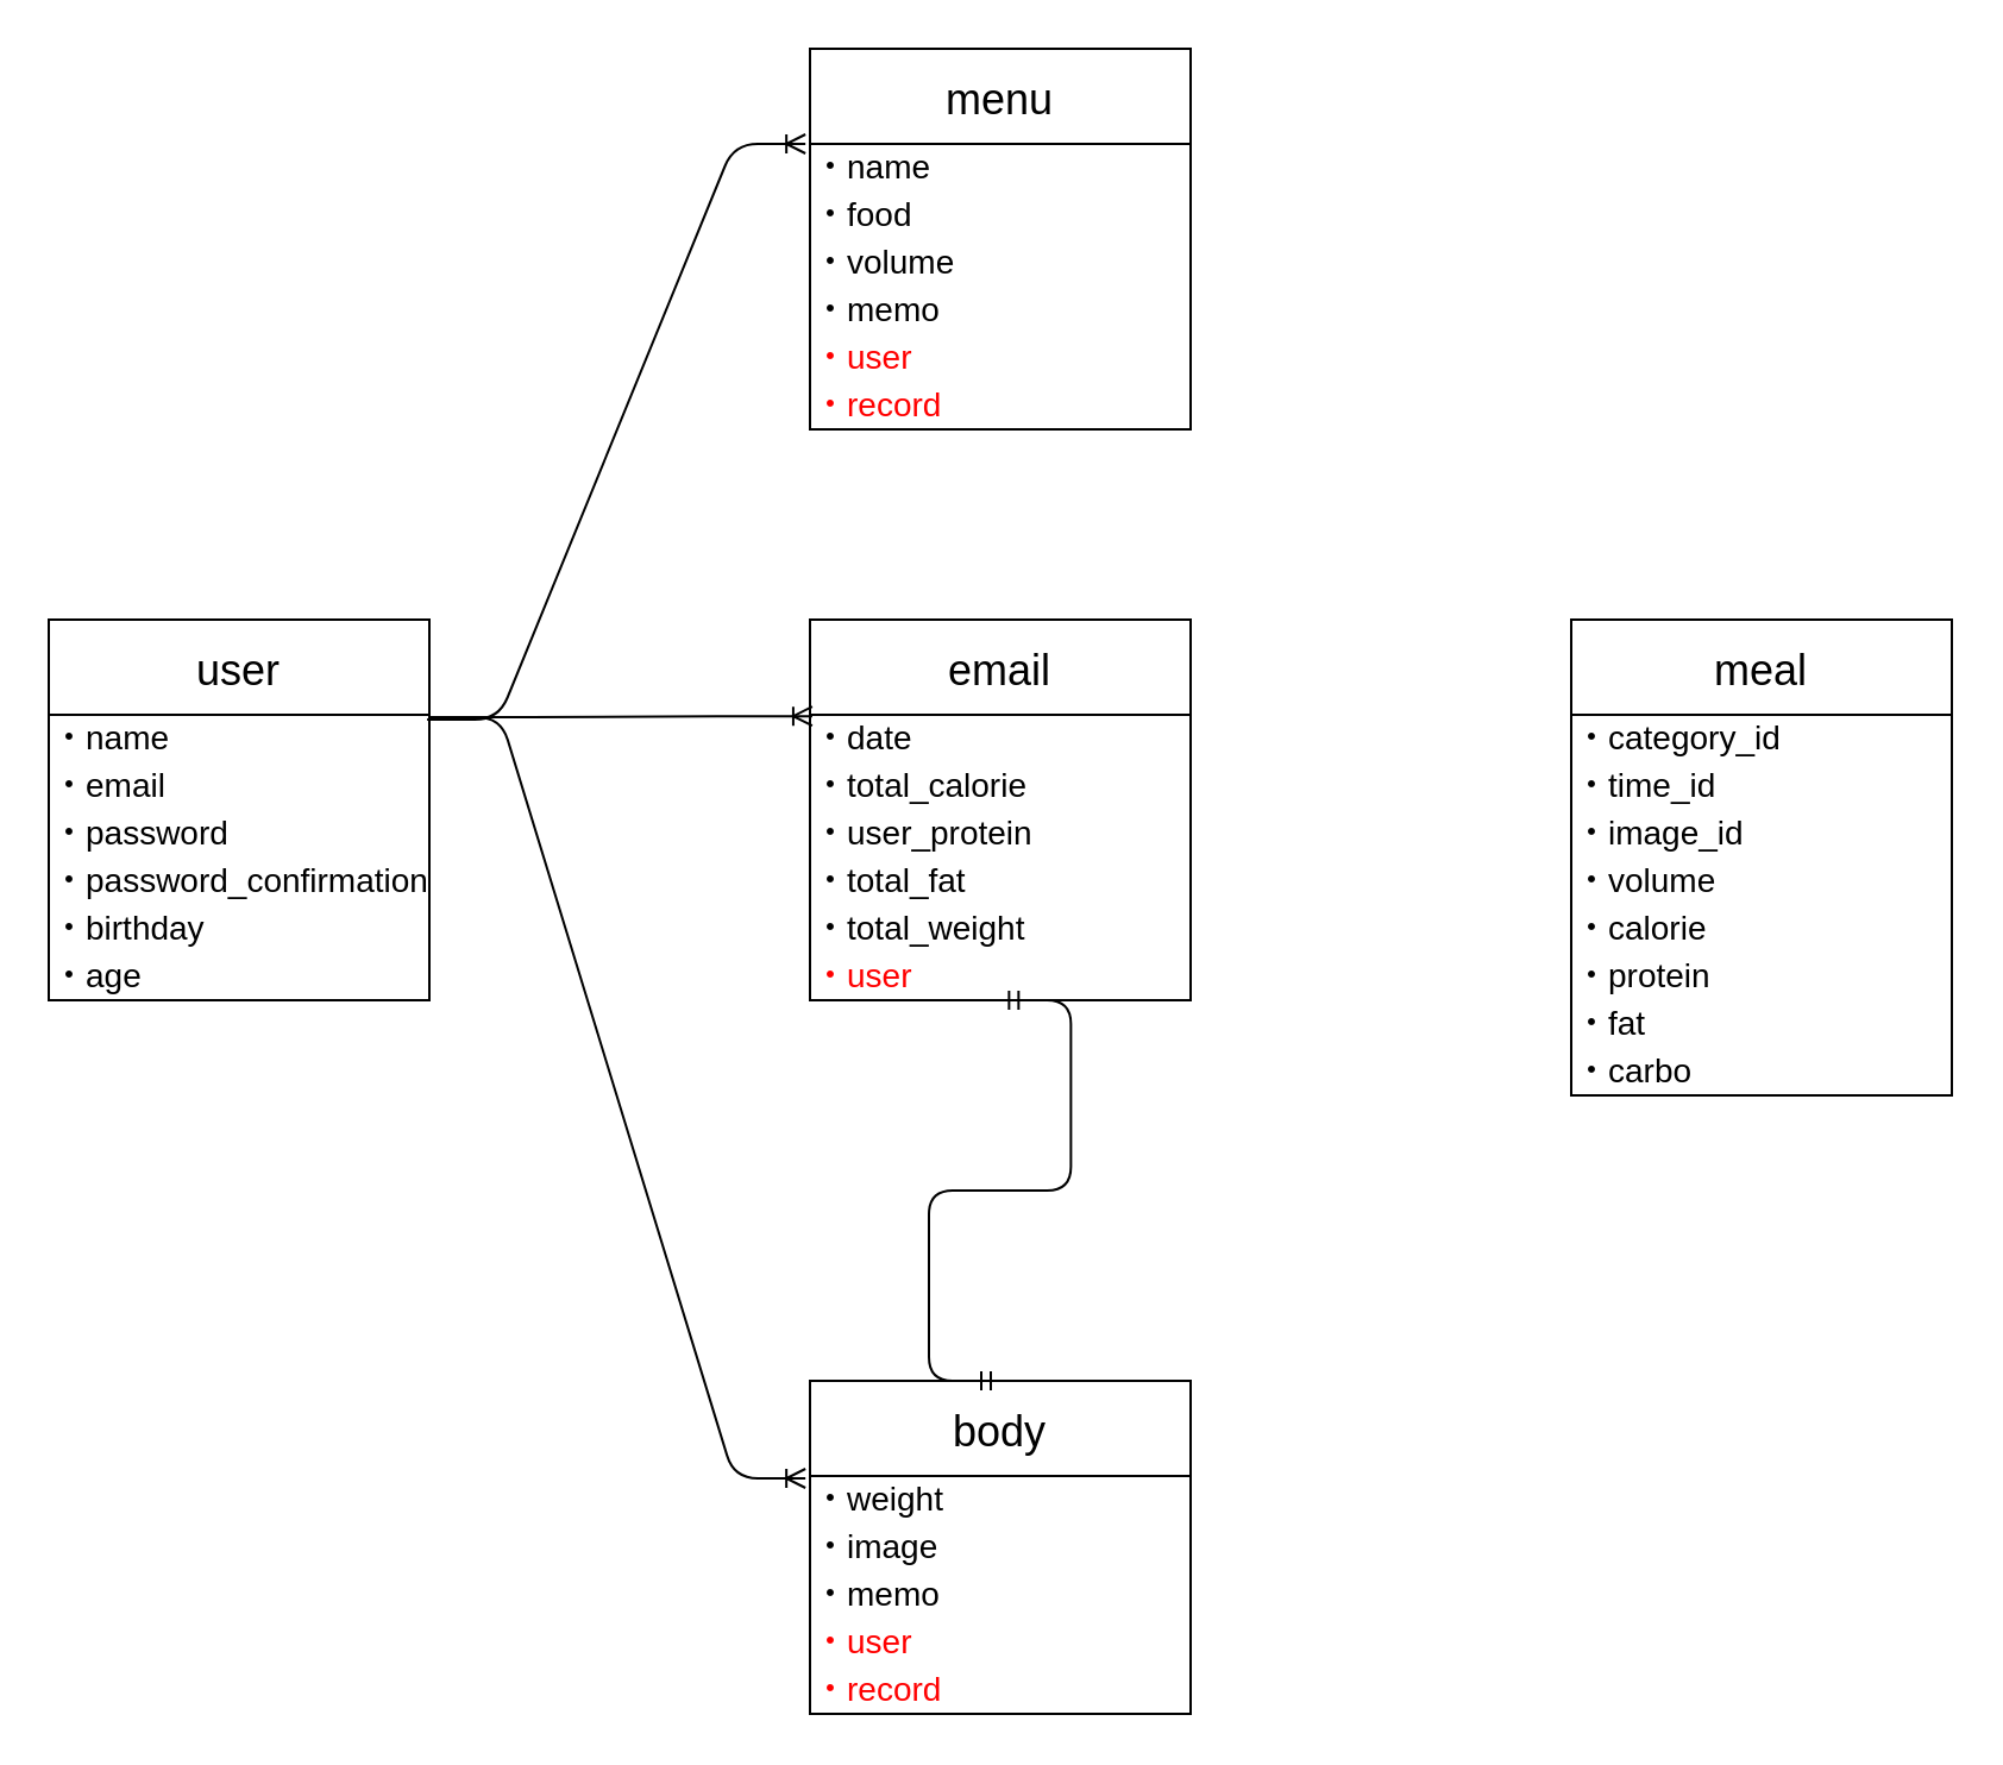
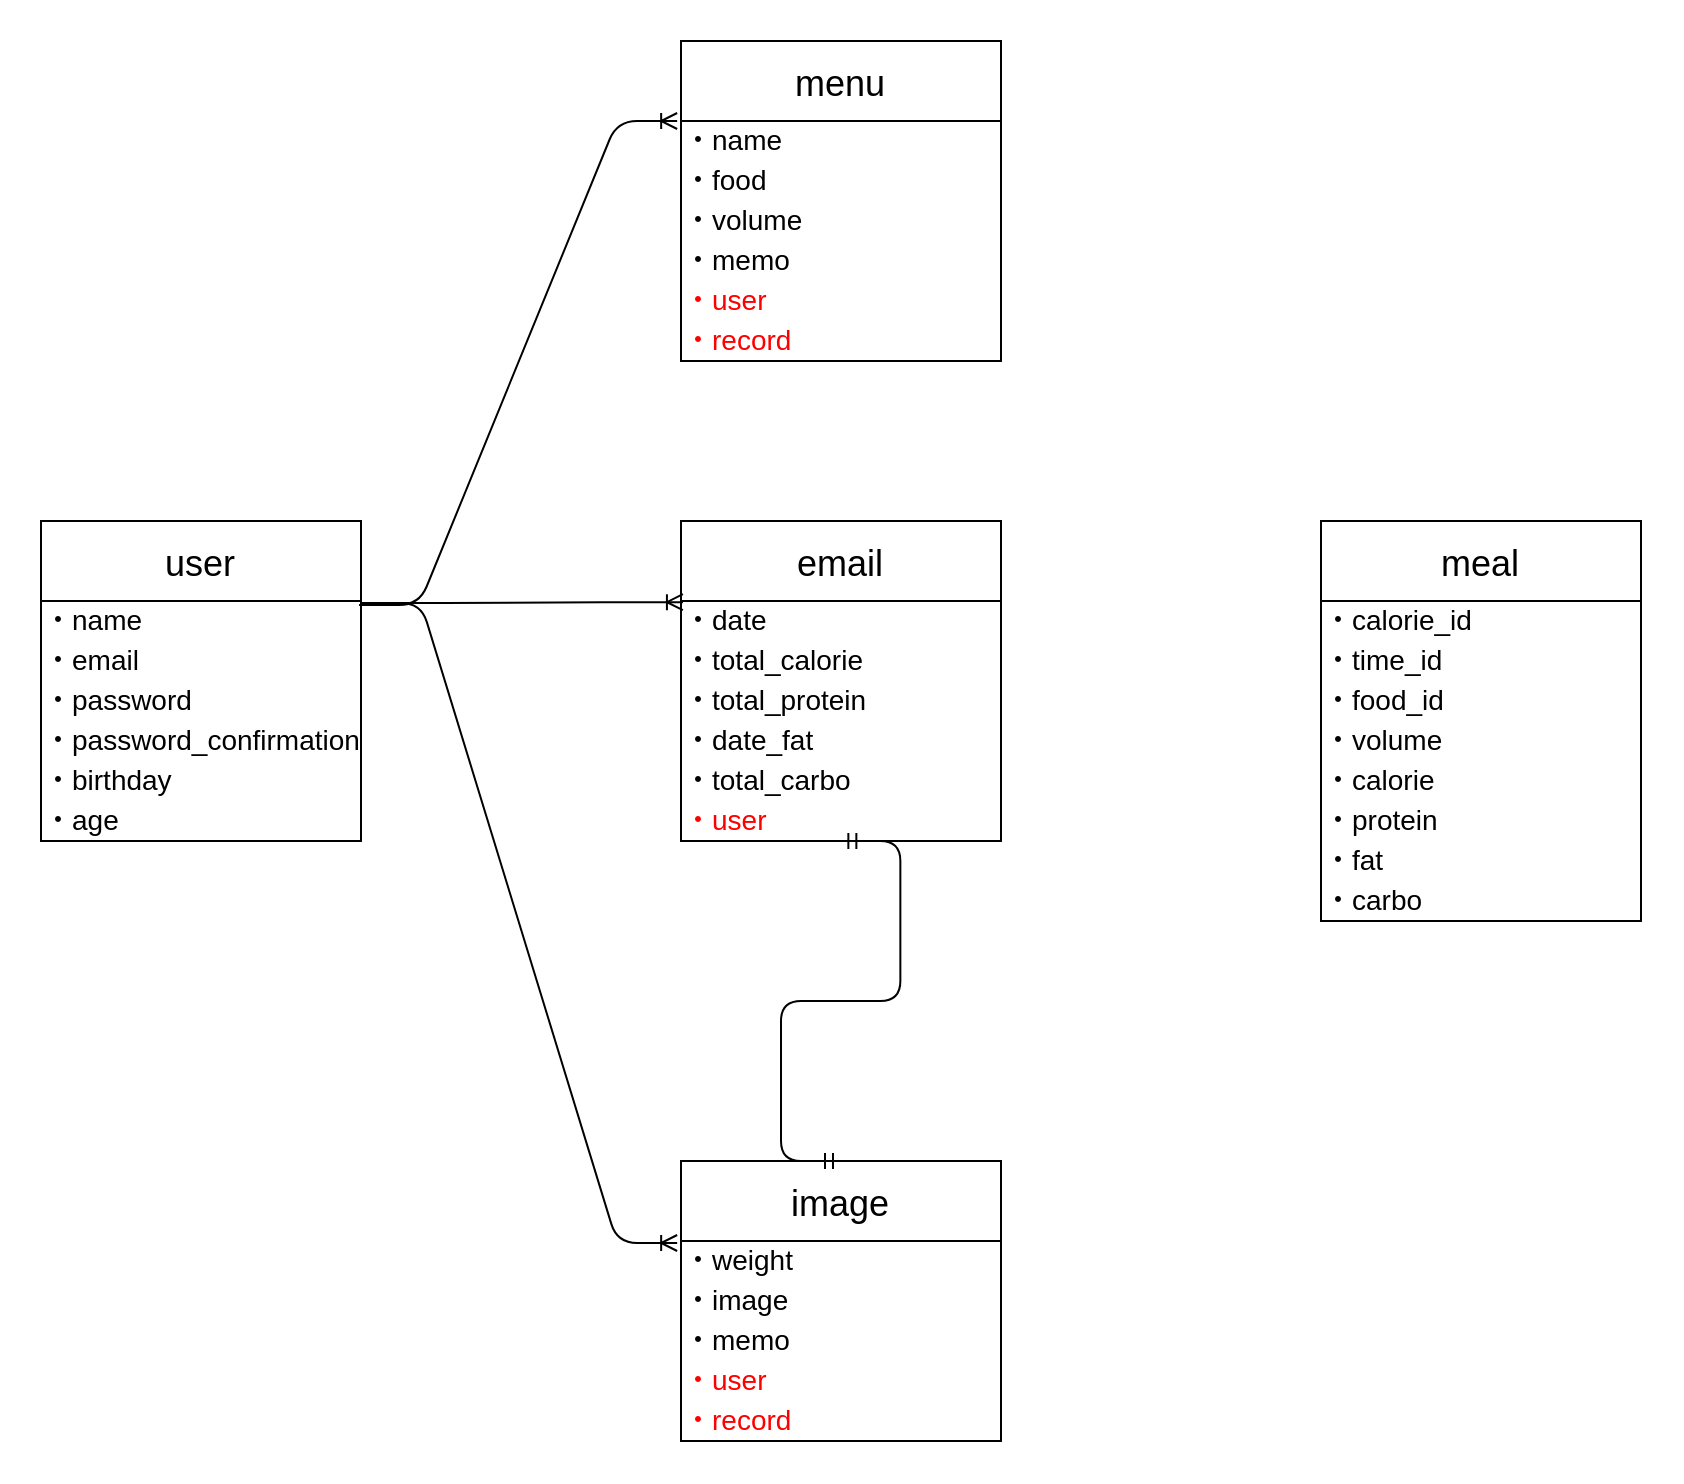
  <mxCell id="0" />
  <mxCell id="1" parent="0" />
  <mxCell id="2" value="user" style="swimlane;fontStyle=0;childLayout=stackLayout;horizontal=1;startSize=40;horizontalStack=0;resizeParent=1;resizeParentMax=0;resizeLast=0;collapsible=1;marginBottom=0;align=center;fontSize=18;fillColor=none;" parent="1" vertex="1"><mxGeometry x="20" y="260" width="160" height="160" as="geometry"><mxRectangle x="240" y="240" width="60" height="26" as="alternateBounds" /></mxGeometry></mxCell>
  <mxCell id="3" value="・name" style="text;html=1;align=left;verticalAlign=middle;resizable=0;points=[];autosize=1;strokeColor=none;fillColor=none;fontSize=14;" parent="2" vertex="1"><mxGeometry y="40" width="160" height="20" as="geometry" /></mxCell>
  <mxCell id="4" value="・email" style="text;html=1;align=left;verticalAlign=middle;resizable=0;points=[];autosize=1;strokeColor=none;fillColor=none;fontSize=14;" parent="2" vertex="1"><mxGeometry y="60" width="160" height="20" as="geometry" /></mxCell>
  <mxCell id="5" value="・password" style="text;html=1;align=left;verticalAlign=middle;resizable=0;points=[];autosize=1;strokeColor=none;fillColor=none;fontSize=14;" parent="2" vertex="1"><mxGeometry y="80" width="160" height="20" as="geometry" /></mxCell>
  <mxCell id="6" value="・password_confirmation" style="text;html=1;align=left;verticalAlign=middle;resizable=0;points=[];autosize=1;strokeColor=none;fillColor=none;fontSize=14;" parent="2" vertex="1"><mxGeometry y="100" width="160" height="20" as="geometry" /></mxCell>
  <mxCell id="7" value="・birthday" style="text;html=1;align=left;verticalAlign=middle;resizable=0;points=[];autosize=1;strokeColor=none;fillColor=none;fontSize=14;" parent="2" vertex="1"><mxGeometry y="120" width="160" height="20" as="geometry" /></mxCell>
  <mxCell id="8" value="・age" style="text;html=1;align=left;verticalAlign=middle;resizable=0;points=[];autosize=1;strokeColor=none;fillColor=none;fontSize=14;" parent="2" vertex="1"><mxGeometry y="140" width="160" height="20" as="geometry" /></mxCell>
- <mxCell id="9" value="body" style="swimlane;fontStyle=0;childLayout=stackLayout;horizontal=1;startSize=40;horizontalStack=0;resizeParent=1;resizeParentMax=0;resizeLast=0;collapsible=1;marginBottom=0;align=center;fontSize=18;fillColor=none;" parent="1" vertex="1"><mxGeometry x="340" y="580" width="160" height="140" as="geometry"><mxRectangle x="240" y="240" width="60" height="26" as="alternateBounds" /></mxGeometry></mxCell>
+ <mxCell id="9" value="image" style="swimlane;fontStyle=0;childLayout=stackLayout;horizontal=1;startSize=40;horizontalStack=0;resizeParent=1;resizeParentMax=0;resizeLast=0;collapsible=1;marginBottom=0;align=center;fontSize=18;fillColor=none;" parent="1" vertex="1"><mxGeometry x="340" y="580" width="160" height="140" as="geometry"><mxRectangle x="240" y="240" width="60" height="26" as="alternateBounds" /></mxGeometry></mxCell>
  <mxCell id="10" value="・weight" style="text;html=1;align=left;verticalAlign=middle;resizable=0;points=[];autosize=1;strokeColor=none;fillColor=none;fontSize=14;" parent="9" vertex="1"><mxGeometry y="40" width="160" height="20" as="geometry" /></mxCell>
  <mxCell id="11" value="・image" style="text;html=1;align=left;verticalAlign=middle;resizable=0;points=[];autosize=1;strokeColor=none;fillColor=none;fontSize=14;" parent="9" vertex="1"><mxGeometry y="60" width="160" height="20" as="geometry" /></mxCell>
  <mxCell id="12" value="・memo" style="text;html=1;align=left;verticalAlign=middle;resizable=0;points=[];autosize=1;strokeColor=none;fillColor=none;fontSize=14;" parent="9" vertex="1"><mxGeometry y="80" width="160" height="20" as="geometry" /></mxCell>
  <mxCell id="13" value="&lt;font color=&quot;#ff0000&quot;&gt;・user&lt;/font&gt;" style="text;html=1;align=left;verticalAlign=middle;resizable=0;points=[];autosize=1;strokeColor=none;fillColor=none;fontSize=14;" parent="9" vertex="1"><mxGeometry y="100" width="160" height="20" as="geometry" /></mxCell>
  <mxCell id="14" value="&lt;font color=&quot;#ff0000&quot;&gt;・record&lt;/font&gt;" style="text;html=1;align=left;verticalAlign=middle;resizable=0;points=[];autosize=1;strokeColor=none;fillColor=none;fontSize=14;" parent="9" vertex="1"><mxGeometry y="120" width="160" height="20" as="geometry" /></mxCell>
  <mxCell id="15" value="meal" style="swimlane;fontStyle=0;childLayout=stackLayout;horizontal=1;startSize=40;horizontalStack=0;resizeParent=1;resizeParentMax=0;resizeLast=0;collapsible=1;marginBottom=0;align=center;fontSize=18;fillColor=none;" parent="1" vertex="1"><mxGeometry x="660" y="260" width="160" height="200" as="geometry"><mxRectangle x="240" y="240" width="60" height="26" as="alternateBounds" /></mxGeometry></mxCell>
- <mxCell id="16" value="・category_id" style="text;html=1;align=left;verticalAlign=middle;resizable=0;points=[];autosize=1;strokeColor=none;fillColor=none;fontSize=14;" parent="15" vertex="1"><mxGeometry y="40" width="160" height="20" as="geometry" /></mxCell>
+ <mxCell id="16" value="・calorie_id" style="text;html=1;align=left;verticalAlign=middle;resizable=0;points=[];autosize=1;strokeColor=none;fillColor=none;fontSize=14;" parent="15" vertex="1"><mxGeometry y="40" width="160" height="20" as="geometry" /></mxCell>
  <mxCell id="17" value="・time_id" style="text;html=1;align=left;verticalAlign=middle;resizable=0;points=[];autosize=1;strokeColor=none;fillColor=none;fontSize=14;" parent="15" vertex="1"><mxGeometry y="60" width="160" height="20" as="geometry" /></mxCell>
- <mxCell id="18" value="・image_id" style="text;html=1;align=left;verticalAlign=middle;resizable=0;points=[];autosize=1;strokeColor=none;fillColor=none;fontSize=14;" parent="15" vertex="1"><mxGeometry y="80" width="160" height="20" as="geometry" /></mxCell>
+ <mxCell id="18" value="・food_id" style="text;html=1;align=left;verticalAlign=middle;resizable=0;points=[];autosize=1;strokeColor=none;fillColor=none;fontSize=14;" parent="15" vertex="1"><mxGeometry y="80" width="160" height="20" as="geometry" /></mxCell>
  <mxCell id="19" value="・volume" style="text;html=1;align=left;verticalAlign=middle;resizable=0;points=[];autosize=1;strokeColor=none;fillColor=none;fontSize=14;" parent="15" vertex="1"><mxGeometry y="100" width="160" height="20" as="geometry" /></mxCell>
  <mxCell id="20" value="・calorie" style="text;html=1;align=left;verticalAlign=middle;resizable=0;points=[];autosize=1;strokeColor=none;fillColor=none;fontSize=14;" parent="15" vertex="1"><mxGeometry y="120" width="160" height="20" as="geometry" /></mxCell>
  <mxCell id="21" value="・protein" style="text;html=1;align=left;verticalAlign=middle;resizable=0;points=[];autosize=1;strokeColor=none;fillColor=none;fontSize=14;" parent="15" vertex="1"><mxGeometry y="140" width="160" height="20" as="geometry" /></mxCell>
  <mxCell id="22" value="・fat" style="text;html=1;align=left;verticalAlign=middle;resizable=0;points=[];autosize=1;strokeColor=none;fillColor=none;fontSize=14;" parent="15" vertex="1"><mxGeometry y="160" width="160" height="20" as="geometry" /></mxCell>
  <mxCell id="23" value="・carbo" style="text;html=1;align=left;verticalAlign=middle;resizable=0;points=[];autosize=1;strokeColor=none;fillColor=none;fontSize=14;" parent="15" vertex="1"><mxGeometry y="180" width="160" height="20" as="geometry" /></mxCell>
  <mxCell id="24" value="menu" style="swimlane;fontStyle=0;childLayout=stackLayout;horizontal=1;startSize=40;horizontalStack=0;resizeParent=1;resizeParentMax=0;resizeLast=0;collapsible=1;marginBottom=0;align=center;fontSize=18;fillColor=none;" parent="1" vertex="1"><mxGeometry x="340" y="20" width="160" height="160" as="geometry"><mxRectangle x="240" y="240" width="60" height="26" as="alternateBounds" /></mxGeometry></mxCell>
  <mxCell id="25" value="・name" style="text;html=1;align=left;verticalAlign=middle;resizable=0;points=[];autosize=1;strokeColor=none;fillColor=none;fontSize=14;" parent="24" vertex="1"><mxGeometry y="40" width="160" height="20" as="geometry" /></mxCell>
  <mxCell id="26" value="・food" style="text;html=1;align=left;verticalAlign=middle;resizable=0;points=[];autosize=1;strokeColor=none;fillColor=none;fontSize=14;" parent="24" vertex="1"><mxGeometry y="60" width="160" height="20" as="geometry" /></mxCell>
  <mxCell id="27" value="・volume" style="text;html=1;align=left;verticalAlign=middle;resizable=0;points=[];autosize=1;strokeColor=none;fillColor=none;fontSize=14;" parent="24" vertex="1"><mxGeometry y="80" width="160" height="20" as="geometry" /></mxCell>
  <mxCell id="28" value="・memo" style="text;html=1;align=left;verticalAlign=middle;resizable=0;points=[];autosize=1;strokeColor=none;fillColor=none;fontSize=14;" parent="24" vertex="1"><mxGeometry y="100" width="160" height="20" as="geometry" /></mxCell>
  <mxCell id="29" value="&lt;font color=&quot;#ff0000&quot;&gt;・user&lt;/font&gt;" style="text;html=1;align=left;verticalAlign=middle;resizable=0;points=[];autosize=1;strokeColor=none;fillColor=none;fontSize=14;" parent="24" vertex="1"><mxGeometry y="120" width="160" height="20" as="geometry" /></mxCell>
  <mxCell id="30" value="&lt;font color=&quot;#ff0000&quot;&gt;・record&lt;/font&gt;" style="text;html=1;align=left;verticalAlign=middle;resizable=0;points=[];autosize=1;strokeColor=none;fillColor=none;fontSize=14;" parent="24" vertex="1"><mxGeometry y="140" width="160" height="20" as="geometry" /></mxCell>
  <mxCell id="31" value="" style="edgeStyle=entityRelationEdgeStyle;fontSize=12;html=1;endArrow=ERoneToMany;entryX=-0.012;entryY=0.05;entryDx=0;entryDy=0;exitX=1;exitY=0.05;exitDx=0;exitDy=0;entryPerimeter=0;exitPerimeter=0;" parent="1" source="3" target="10" edge="1"><mxGeometry width="100" height="100" relative="1" as="geometry"><mxPoint x="360" y="410" as="sourcePoint" /><mxPoint x="460" y="310" as="targetPoint" /></mxGeometry></mxCell>
  <mxCell id="32" value="" style="edgeStyle=entityRelationEdgeStyle;fontSize=12;html=1;endArrow=ERoneToMany;exitX=0.994;exitY=0.1;exitDx=0;exitDy=0;entryX=-0.012;entryY=0;entryDx=0;entryDy=0;entryPerimeter=0;exitPerimeter=0;" parent="1" source="3" target="25" edge="1"><mxGeometry width="100" height="100" relative="1" as="geometry"><mxPoint x="360" y="410" as="sourcePoint" /><mxPoint x="460" y="310" as="targetPoint" /></mxGeometry></mxCell>
  <mxCell id="33" value="" style="edgeStyle=entityRelationEdgeStyle;fontSize=12;html=1;endArrow=ERoneToMany;exitX=1.012;exitY=0.05;exitDx=0;exitDy=0;entryX=0.006;entryY=0.029;entryDx=0;entryDy=0;entryPerimeter=0;exitPerimeter=0;" parent="1" source="3" target="36" edge="1"><mxGeometry width="100" height="100" relative="1" as="geometry"><mxPoint x="170" y="340" as="sourcePoint" /><mxPoint x="270" y="240" as="targetPoint" /></mxGeometry></mxCell>
  <mxCell id="34" value="" style="edgeStyle=entityRelationEdgeStyle;fontSize=12;html=1;endArrow=ERmandOne;startArrow=ERmandOne;entryX=0.498;entryY=1;entryDx=0;entryDy=0;entryPerimeter=0;exitX=0.5;exitY=0;exitDx=0;exitDy=0;" parent="1" source="9" target="41" edge="1"><mxGeometry width="100" height="100" relative="1" as="geometry"><mxPoint x="250" y="380" as="sourcePoint" /><mxPoint x="350" y="280" as="targetPoint" /></mxGeometry></mxCell>
  <mxCell id="35" value="email" style="swimlane;fontStyle=0;childLayout=stackLayout;horizontal=1;startSize=40;horizontalStack=0;resizeParent=1;resizeParentMax=0;resizeLast=0;collapsible=1;marginBottom=0;align=center;fontSize=18;fillColor=none;" parent="1" vertex="1"><mxGeometry x="340" y="260" width="160" height="160" as="geometry"><mxRectangle x="240" y="240" width="60" height="26" as="alternateBounds" /></mxGeometry></mxCell>
  <mxCell id="36" value="・date" style="text;html=1;align=left;verticalAlign=middle;resizable=0;points=[];autosize=1;strokeColor=none;fillColor=none;fontSize=14;" parent="35" vertex="1"><mxGeometry y="40" width="160" height="20" as="geometry" /></mxCell>
  <mxCell id="37" value="・total_calorie" style="text;html=1;align=left;verticalAlign=middle;resizable=0;points=[];autosize=1;strokeColor=none;fillColor=none;fontSize=14;" parent="35" vertex="1"><mxGeometry y="60" width="160" height="20" as="geometry" /></mxCell>
- <mxCell id="38" value="・user_protein" style="text;html=1;align=left;verticalAlign=middle;resizable=0;points=[];autosize=1;strokeColor=none;fillColor=none;fontSize=14;" parent="35" vertex="1"><mxGeometry y="80" width="160" height="20" as="geometry" /></mxCell>
- <mxCell id="39" value="・total_fat" style="text;html=1;align=left;verticalAlign=middle;resizable=0;points=[];autosize=1;strokeColor=none;fillColor=none;fontSize=14;" parent="35" vertex="1"><mxGeometry y="100" width="160" height="20" as="geometry" /></mxCell>
- <mxCell id="40" value="・total_weight" style="text;html=1;align=left;verticalAlign=middle;resizable=0;points=[];autosize=1;strokeColor=none;fillColor=none;fontSize=14;" parent="35" vertex="1"><mxGeometry y="120" width="160" height="20" as="geometry" /></mxCell>
+ <mxCell id="38" value="・total_protein" style="text;html=1;align=left;verticalAlign=middle;resizable=0;points=[];autosize=1;strokeColor=none;fillColor=none;fontSize=14;" parent="35" vertex="1"><mxGeometry y="80" width="160" height="20" as="geometry" /></mxCell>
+ <mxCell id="39" value="・date_fat" style="text;html=1;align=left;verticalAlign=middle;resizable=0;points=[];autosize=1;strokeColor=none;fillColor=none;fontSize=14;" parent="35" vertex="1"><mxGeometry y="100" width="160" height="20" as="geometry" /></mxCell>
+ <mxCell id="40" value="・total_carbo" style="text;html=1;align=left;verticalAlign=middle;resizable=0;points=[];autosize=1;strokeColor=none;fillColor=none;fontSize=14;" parent="35" vertex="1"><mxGeometry y="120" width="160" height="20" as="geometry" /></mxCell>
  <mxCell id="41" value="&lt;font color=&quot;#ff0000&quot;&gt;・user&lt;/font&gt;" style="text;html=1;align=left;verticalAlign=middle;resizable=0;points=[];autosize=1;strokeColor=none;fillColor=none;fontSize=14;" parent="35" vertex="1"><mxGeometry y="140" width="160" height="20" as="geometry" /></mxCell>
